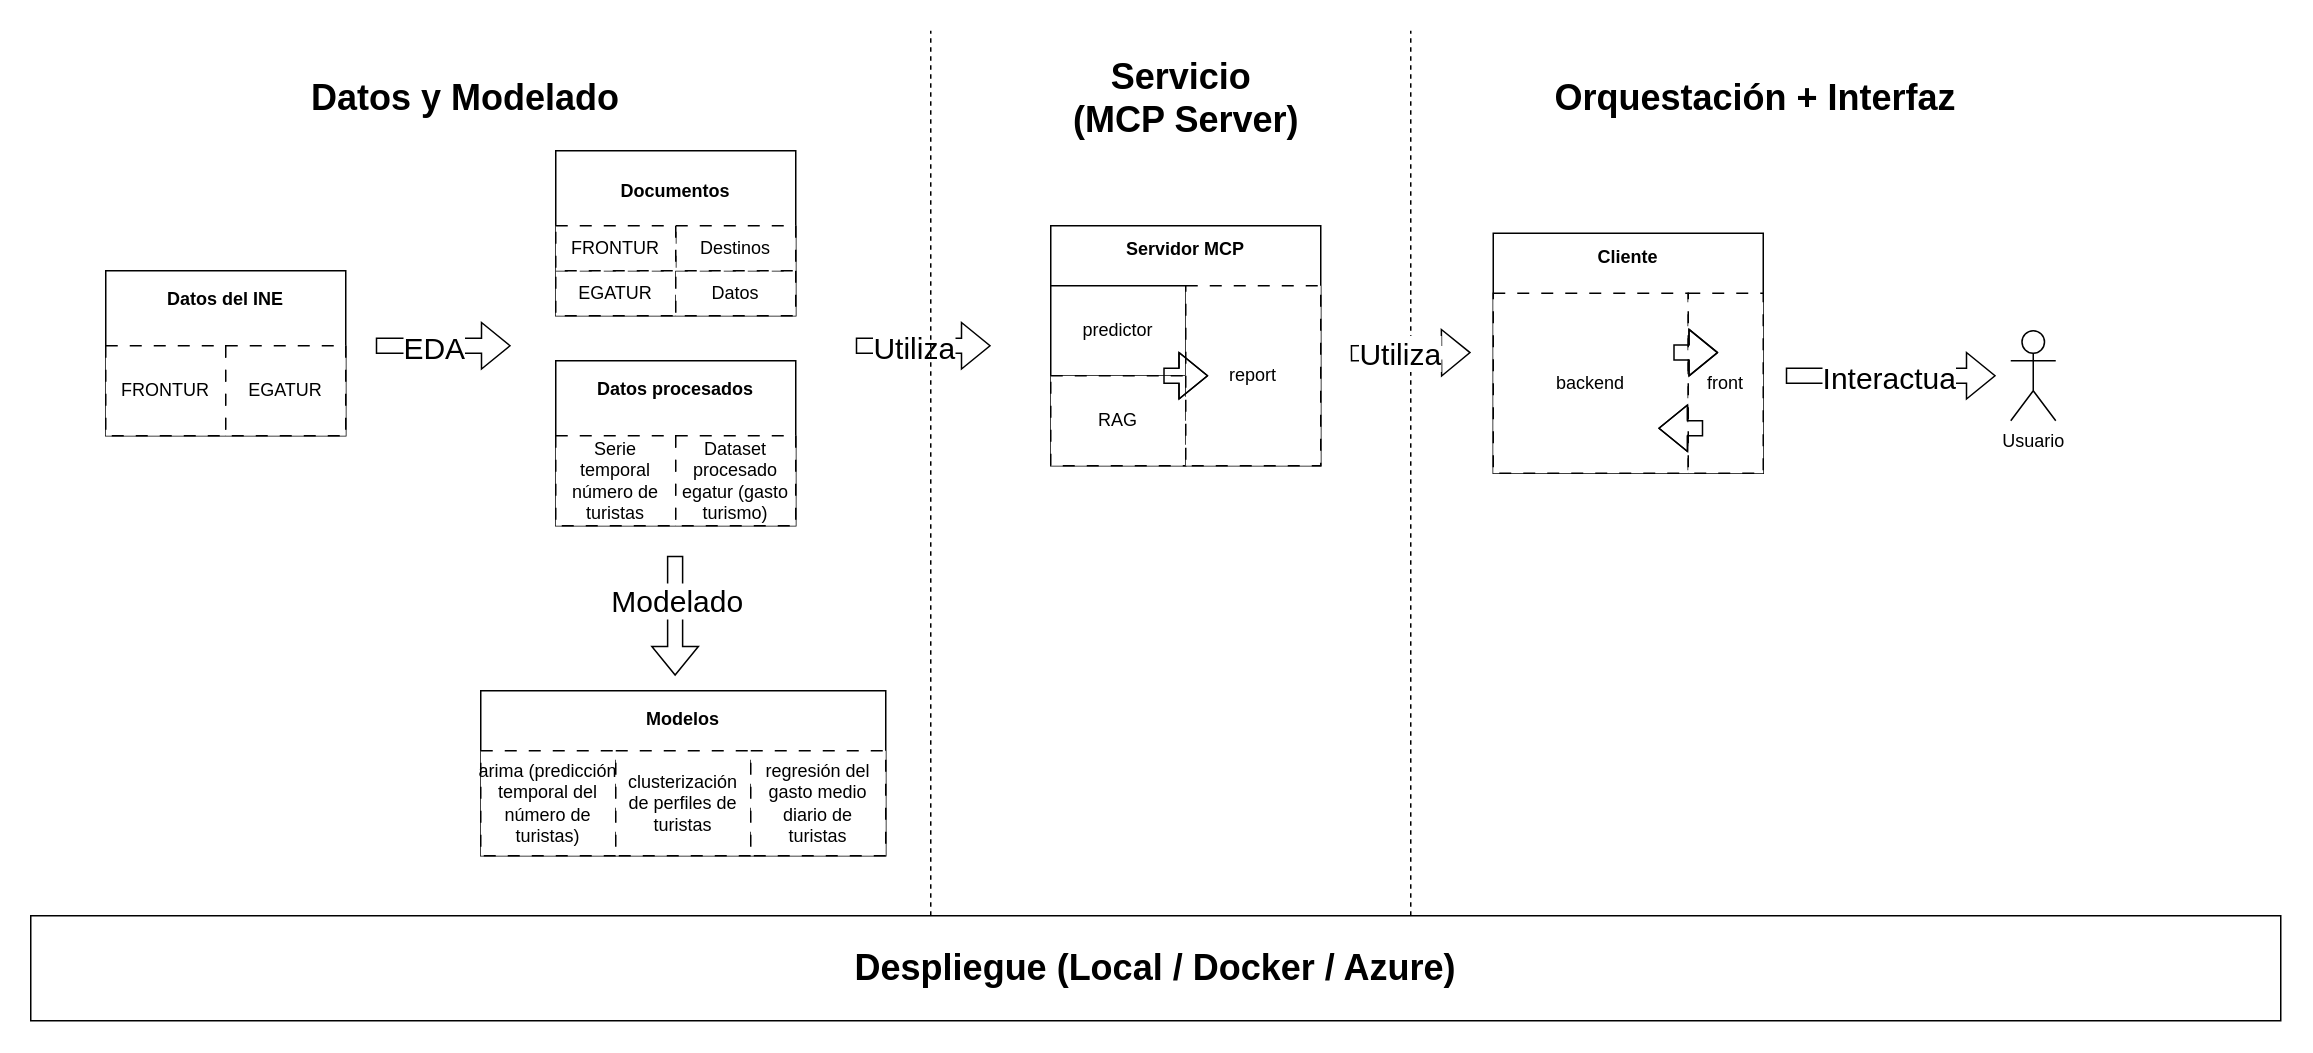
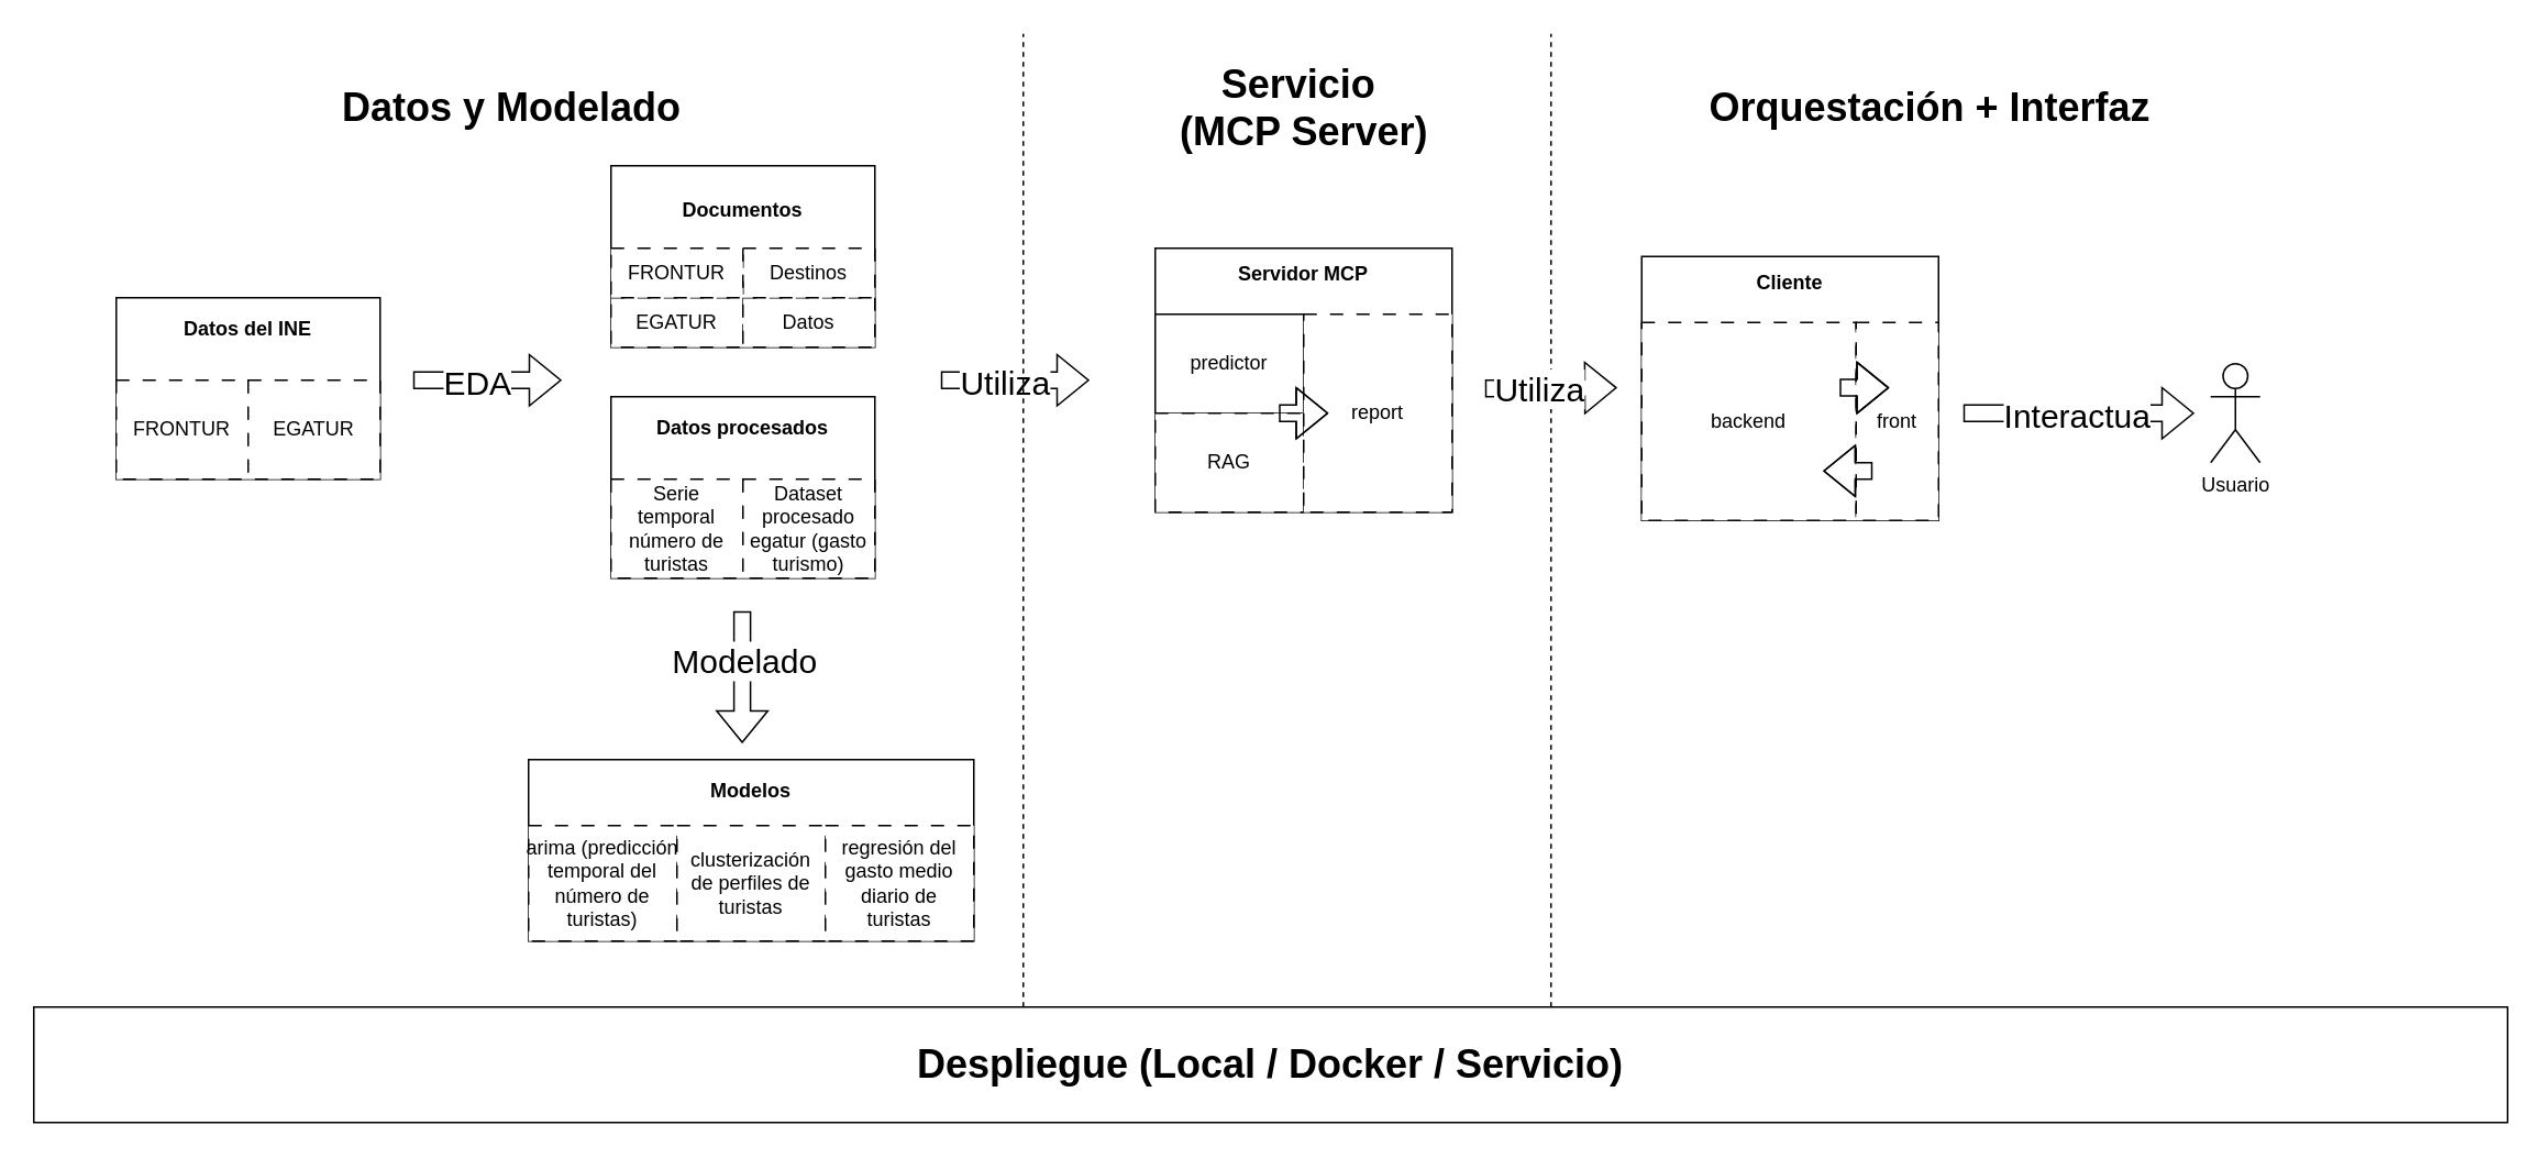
  <mxCell id="0" />
  <mxCell id="1" parent="0" />
  <mxCell id="2" value="" style="group" parent="1" vertex="1" connectable="0"><mxGeometry x="70" y="180" width="160" height="110" as="geometry" /></mxCell>
  <mxCell id="3" value="&lt;div&gt;&lt;b&gt;Datos del INE&lt;/b&gt;&lt;/div&gt;&lt;div&gt;&lt;b&gt;&lt;br&gt;&lt;/b&gt;&lt;/div&gt;&lt;div&gt;&lt;b&gt;&lt;br&gt;&lt;/b&gt;&lt;/div&gt;&lt;div&gt;&lt;b&gt;&lt;br&gt;&lt;/b&gt;&lt;/div&gt;&lt;div&gt;&lt;b&gt;&lt;br&gt;&lt;/b&gt;&lt;/div&gt;&lt;div&gt;&lt;b&gt;&lt;br&gt;&lt;/b&gt;&lt;/div&gt;" style="rounded=0;whiteSpace=wrap;html=1;" parent="2" vertex="1"><mxGeometry width="160" height="110" as="geometry" /></mxCell>
  <mxCell id="4" value="FRONTUR" style="rounded=0;whiteSpace=wrap;html=1;dashed=1;dashPattern=8 8;" parent="2" vertex="1"><mxGeometry y="50" width="80" height="60" as="geometry" /></mxCell>
  <mxCell id="5" value="EGATUR" style="rounded=0;whiteSpace=wrap;html=1;dashed=1;dashPattern=8 8;" parent="2" vertex="1"><mxGeometry x="80" y="50" width="80" height="60" as="geometry" /></mxCell>
  <mxCell id="6" value="" style="shape=flexArrow;endArrow=classic;html=1;rounded=0;" parent="1" edge="1"><mxGeometry width="50" height="50" relative="1" as="geometry"><mxPoint x="250" y="230" as="sourcePoint" /><mxPoint x="340" y="230" as="targetPoint" /></mxGeometry></mxCell>
  <mxCell id="7" value="EDA" style="edgeLabel;html=1;align=center;verticalAlign=middle;resizable=0;points=[];fontSize=20;" parent="6" vertex="1" connectable="0"><mxGeometry x="0.22" y="-4" relative="1" as="geometry"><mxPoint x="-17" y="-4" as="offset" /></mxGeometry></mxCell>
  <mxCell id="8" value="" style="group" parent="1" vertex="1" connectable="0"><mxGeometry x="370" y="240" width="160" height="110" as="geometry" /></mxCell>
  <mxCell id="9" value="&lt;div&gt;&lt;b&gt;Datos procesados&lt;/b&gt;&lt;/div&gt;&lt;div&gt;&lt;b&gt;&lt;br&gt;&lt;/b&gt;&lt;/div&gt;&lt;div&gt;&lt;b&gt;&lt;br&gt;&lt;/b&gt;&lt;/div&gt;&lt;div&gt;&lt;b&gt;&lt;br&gt;&lt;/b&gt;&lt;/div&gt;&lt;div&gt;&lt;b&gt;&lt;br&gt;&lt;/b&gt;&lt;/div&gt;&lt;div&gt;&lt;b&gt;&lt;br&gt;&lt;/b&gt;&lt;/div&gt;" style="rounded=0;whiteSpace=wrap;html=1;" parent="8" vertex="1"><mxGeometry width="160" height="110" as="geometry" /></mxCell>
  <mxCell id="10" value="Serie temporal número de turistas" style="rounded=0;whiteSpace=wrap;html=1;dashed=1;dashPattern=8 8;" parent="8" vertex="1"><mxGeometry y="50" width="80" height="60" as="geometry" /></mxCell>
  <mxCell id="11" value="Dataset procesado egatur (gasto turismo)" style="rounded=0;whiteSpace=wrap;html=1;dashed=1;dashPattern=8 8;" parent="8" vertex="1"><mxGeometry x="80" y="50" width="80" height="60" as="geometry" /></mxCell>
  <mxCell id="12" value="" style="group" parent="1" vertex="1" connectable="0"><mxGeometry x="320" y="460" width="270" height="110" as="geometry" /></mxCell>
  <mxCell id="13" value="&lt;div&gt;&lt;b&gt;Modelos&lt;/b&gt;&lt;/div&gt;&lt;div&gt;&lt;b&gt;&lt;br&gt;&lt;/b&gt;&lt;/div&gt;&lt;div&gt;&lt;b&gt;&lt;br&gt;&lt;/b&gt;&lt;/div&gt;&lt;div&gt;&lt;b&gt;&lt;br&gt;&lt;/b&gt;&lt;/div&gt;&lt;div&gt;&lt;b&gt;&lt;br&gt;&lt;/b&gt;&lt;/div&gt;&lt;div&gt;&lt;b&gt;&lt;br&gt;&lt;/b&gt;&lt;/div&gt;" style="rounded=0;whiteSpace=wrap;html=1;container=0;" parent="12" vertex="1"><mxGeometry width="270" height="110" as="geometry" /></mxCell>
  <mxCell id="14" value="&lt;div&gt;arima&amp;nbsp;(predicción temporal del número de turistas)&lt;/div&gt;" style="rounded=0;whiteSpace=wrap;html=1;container=0;dashed=1;dashPattern=8 8;" parent="12" vertex="1"><mxGeometry y="40" width="90" height="70" as="geometry" /></mxCell>
  <mxCell id="15" value="clusterización de perfiles de turistas" style="rounded=0;whiteSpace=wrap;html=1;container=0;dashed=1;dashPattern=8 8;" parent="12" vertex="1"><mxGeometry x="90" y="40" width="90" height="70" as="geometry" /></mxCell>
  <mxCell id="16" value="regresión del gasto medio diario de turistas" style="rounded=0;whiteSpace=wrap;html=1;container=0;dashed=1;dashPattern=8 8;" parent="12" vertex="1"><mxGeometry x="180" y="40" width="90" height="70" as="geometry" /></mxCell>
  <mxCell id="17" value="" style="shape=flexArrow;endArrow=classic;html=1;rounded=0;" parent="1" edge="1"><mxGeometry width="50" height="50" relative="1" as="geometry"><mxPoint x="449.58" y="370" as="sourcePoint" /><mxPoint x="449.58" y="450" as="targetPoint" /></mxGeometry></mxCell>
  <mxCell id="18" value="Modelado" style="edgeLabel;html=1;align=center;verticalAlign=middle;resizable=0;points=[];fontSize=20;" parent="17" vertex="1" connectable="0"><mxGeometry x="0.22" y="-4" relative="1" as="geometry"><mxPoint x="5" y="-20" as="offset" /></mxGeometry></mxCell>
  <mxCell id="19" value="Usuario" style="shape=umlActor;verticalLabelPosition=bottom;verticalAlign=top;html=1;outlineConnect=0;" parent="1" vertex="1"><mxGeometry x="1340" y="220" width="30" height="60" as="geometry" /></mxCell>
  <mxCell id="20" value="" style="group" parent="1" vertex="1" connectable="0"><mxGeometry x="700" y="150" width="180" height="160" as="geometry" /></mxCell>
  <mxCell id="21" value="&lt;div&gt;&lt;b&gt;Servidor MCP&lt;/b&gt;&lt;/div&gt;&lt;div&gt;&lt;b&gt;&lt;br&gt;&lt;/b&gt;&lt;/div&gt;&lt;div&gt;&lt;b&gt;&lt;br&gt;&lt;/b&gt;&lt;/div&gt;&lt;div&gt;&lt;b&gt;&lt;br&gt;&lt;/b&gt;&lt;/div&gt;&lt;div&gt;&lt;b&gt;&lt;br&gt;&lt;/b&gt;&lt;/div&gt;&lt;div&gt;&lt;b&gt;&lt;br&gt;&lt;/b&gt;&lt;/div&gt;&lt;div&gt;&lt;b&gt;&lt;br&gt;&lt;/b&gt;&lt;/div&gt;&lt;div&gt;&lt;b&gt;&lt;br&gt;&lt;/b&gt;&lt;/div&gt;&lt;div&gt;&lt;b&gt;&lt;br&gt;&lt;/b&gt;&lt;/div&gt;&lt;div&gt;&lt;b&gt;&lt;br&gt;&lt;/b&gt;&lt;/div&gt;" style="rounded=0;whiteSpace=wrap;html=1;container=0;" parent="20" vertex="1"><mxGeometry width="180" height="160" as="geometry" /></mxCell>
  <mxCell id="22" value="predictor" style="rounded=0;whiteSpace=wrap;html=1;container=0;dashed=0;dashPattern=8 8;" parent="20" vertex="1"><mxGeometry y="40" width="90" height="60" as="geometry" /></mxCell>
  <mxCell id="23" value="RAG" style="rounded=0;whiteSpace=wrap;html=1;container=0;dashed=1;dashPattern=8 8;" parent="20" vertex="1"><mxGeometry y="100" width="90" height="60" as="geometry" /></mxCell>
  <mxCell id="24" value="report" style="rounded=0;whiteSpace=wrap;html=1;container=0;dashed=1;dashPattern=8 8;" parent="20" vertex="1"><mxGeometry x="90" y="40" width="90" height="120" as="geometry" /></mxCell>
  <mxCell id="25" value="" style="shape=flexArrow;endArrow=classic;html=1;rounded=0;" parent="20" edge="1"><mxGeometry width="50" height="50" relative="1" as="geometry"><mxPoint x="75" y="100" as="sourcePoint" /><mxPoint x="105" y="100" as="targetPoint" /><Array as="points"><mxPoint x="85" y="100" /></Array></mxGeometry></mxCell>
  <mxCell id="26" value="" style="group" parent="1" vertex="1" connectable="0"><mxGeometry x="995" y="155" width="180" height="160" as="geometry" /></mxCell>
  <mxCell id="27" value="&lt;div&gt;&lt;b&gt;Cliente&lt;/b&gt;&lt;/div&gt;&lt;div&gt;&lt;b&gt;&lt;br&gt;&lt;/b&gt;&lt;/div&gt;&lt;div&gt;&lt;b&gt;&lt;br&gt;&lt;/b&gt;&lt;/div&gt;&lt;div&gt;&lt;b&gt;&lt;br&gt;&lt;/b&gt;&lt;/div&gt;&lt;div&gt;&lt;b&gt;&lt;br&gt;&lt;/b&gt;&lt;/div&gt;&lt;div&gt;&lt;b&gt;&lt;br&gt;&lt;/b&gt;&lt;/div&gt;&lt;div&gt;&lt;b&gt;&lt;br&gt;&lt;/b&gt;&lt;/div&gt;&lt;div&gt;&lt;b&gt;&lt;br&gt;&lt;/b&gt;&lt;/div&gt;&lt;div&gt;&lt;b&gt;&lt;br&gt;&lt;/b&gt;&lt;/div&gt;&lt;div&gt;&lt;b&gt;&lt;br&gt;&lt;/b&gt;&lt;/div&gt;" style="rounded=0;whiteSpace=wrap;html=1;container=0;" parent="26" vertex="1"><mxGeometry width="180" height="160" as="geometry" /></mxCell>
  <mxCell id="28" value="&lt;div&gt;backend&lt;/div&gt;" style="rounded=0;whiteSpace=wrap;html=1;container=0;dashed=1;dashPattern=8 8;" parent="26" vertex="1"><mxGeometry y="40" width="130" height="120" as="geometry" /></mxCell>
  <mxCell id="29" value="front" style="rounded=0;whiteSpace=wrap;html=1;container=0;dashed=1;dashPattern=8 8;" parent="26" vertex="1"><mxGeometry x="130" y="40" width="50" height="120" as="geometry" /></mxCell>
  <mxCell id="30" value="" style="shape=flexArrow;endArrow=classic;html=1;rounded=0;" parent="26" edge="1"><mxGeometry width="50" height="50" relative="1" as="geometry"><mxPoint x="120" y="79.58" as="sourcePoint" /><mxPoint x="150" y="79.58" as="targetPoint" /><Array as="points"><mxPoint x="130" y="79.58" /></Array></mxGeometry></mxCell>
  <mxCell id="31" value="" style="shape=flexArrow;endArrow=classic;html=1;rounded=0;" parent="26" edge="1"><mxGeometry width="50" height="50" relative="1" as="geometry"><mxPoint x="140" y="130" as="sourcePoint" /><mxPoint x="110" y="130" as="targetPoint" /><Array as="points"><mxPoint x="90" y="130" /></Array></mxGeometry></mxCell>
  <mxCell id="32" value="&lt;font style=&quot;font-size: 24px;&quot;&gt;&lt;strong data-end=&quot;576&quot; data-start=&quot;556&quot;&gt;Datos y Modelado&lt;/strong&gt;&lt;/font&gt;" style="text;html=1;align=center;verticalAlign=middle;whiteSpace=wrap;rounded=0;" parent="1" vertex="1"><mxGeometry x="190" y="50" width="240" height="30" as="geometry" /></mxCell>
  <mxCell id="33" value="" style="group" parent="1" vertex="1" connectable="0"><mxGeometry x="370" y="100" width="160" height="110" as="geometry" /></mxCell>
  <mxCell id="34" value="&lt;div&gt;&lt;b&gt;Documentos&lt;/b&gt;&lt;/div&gt;&lt;div&gt;&lt;br&gt;&lt;/div&gt;&lt;div&gt;&lt;br&gt;&lt;/div&gt;&lt;div&gt;&lt;br&gt;&lt;/div&gt;&lt;div&gt;&lt;br&gt;&lt;/div&gt;" style="rounded=0;whiteSpace=wrap;html=1;container=0;" parent="33" vertex="1"><mxGeometry width="160" height="110" as="geometry" /></mxCell>
  <mxCell id="35" value="EGATUR" style="rounded=0;whiteSpace=wrap;html=1;dashed=1;dashPattern=8 8;container=0;" parent="33" vertex="1"><mxGeometry y="80" width="80" height="30" as="geometry" /></mxCell>
  <mxCell id="36" value="Datos" style="rounded=0;whiteSpace=wrap;html=1;dashed=1;dashPattern=8 8;container=0;" parent="33" vertex="1"><mxGeometry x="80" y="80" width="80" height="30" as="geometry" /></mxCell>
  <mxCell id="37" value="Destinos" style="rounded=0;whiteSpace=wrap;html=1;dashed=1;dashPattern=8 8;container=0;" parent="33" vertex="1"><mxGeometry x="80" y="50" width="80" height="30" as="geometry" /></mxCell>
  <mxCell id="38" value="FRONTUR" style="rounded=0;whiteSpace=wrap;html=1;dashed=1;dashPattern=8 8;container=0;" parent="33" vertex="1"><mxGeometry y="50" width="80" height="30" as="geometry" /></mxCell>
  <mxCell id="39" value="" style="shape=flexArrow;endArrow=classic;html=1;rounded=0;" parent="1" edge="1"><mxGeometry width="50" height="50" relative="1" as="geometry"><mxPoint x="570" y="230" as="sourcePoint" /><mxPoint x="660" y="230" as="targetPoint" /></mxGeometry></mxCell>
  <mxCell id="40" value="Utiliza" style="edgeLabel;html=1;align=center;verticalAlign=middle;resizable=0;points=[];fontSize=20;" parent="39" vertex="1" connectable="0"><mxGeometry x="0.22" y="-4" relative="1" as="geometry"><mxPoint x="-17" y="-4" as="offset" /></mxGeometry></mxCell>
  <mxCell id="41" value="" style="endArrow=none;dashed=1;html=1;rounded=0;" parent="1" edge="1"><mxGeometry width="50" height="50" relative="1" as="geometry"><mxPoint x="620" y="610" as="sourcePoint" /><mxPoint x="620" y="20" as="targetPoint" /></mxGeometry></mxCell>
  <mxCell id="42" value="" style="endArrow=none;dashed=1;html=1;rounded=0;" parent="1" edge="1"><mxGeometry width="50" height="50" relative="1" as="geometry"><mxPoint x="940" y="610" as="sourcePoint" /><mxPoint x="940" y="20" as="targetPoint" /></mxGeometry></mxCell>
  <mxCell id="43" value="&lt;div&gt;&lt;b&gt;Servicio&lt;/b&gt;&amp;nbsp;&lt;/div&gt;&lt;div&gt;&lt;b&gt;(MCP Server)&lt;/b&gt;&lt;/div&gt;" style="text;html=1;align=center;verticalAlign=middle;whiteSpace=wrap;rounded=0;fontSize=24;" parent="1" vertex="1"><mxGeometry x="692.5" y="50" width="195" height="30" as="geometry" /></mxCell>
  <mxCell id="44" value="&lt;b&gt;Orquestación + Interfaz&lt;/b&gt;" style="text;html=1;align=center;verticalAlign=middle;whiteSpace=wrap;rounded=0;fontSize=24;" parent="1" vertex="1"><mxGeometry x="1030" y="50" width="280" height="30" as="geometry" /></mxCell>
  <mxCell id="45" value="" style="shape=flexArrow;endArrow=classic;html=1;rounded=0;" parent="1" edge="1"><mxGeometry width="50" height="50" relative="1" as="geometry"><mxPoint x="900" y="235" as="sourcePoint" /><mxPoint x="980" y="234.58" as="targetPoint" /></mxGeometry></mxCell>
  <mxCell id="46" value="Utiliza" style="edgeLabel;html=1;align=center;verticalAlign=middle;resizable=0;points=[];fontSize=20;" parent="45" vertex="1" connectable="0"><mxGeometry x="0.22" y="-4" relative="1" as="geometry"><mxPoint x="-17" y="-4" as="offset" /></mxGeometry></mxCell>
  <mxCell id="47" value="" style="shape=flexArrow;endArrow=classic;html=1;rounded=0;" parent="1" edge="1"><mxGeometry width="50" height="50" relative="1" as="geometry"><mxPoint x="1190" y="250" as="sourcePoint" /><mxPoint x="1330" y="250" as="targetPoint" /></mxGeometry></mxCell>
  <mxCell id="48" value="Interactua" style="edgeLabel;html=1;align=center;verticalAlign=middle;resizable=0;points=[];fontSize=20;" parent="47" vertex="1" connectable="0"><mxGeometry x="0.22" y="-4" relative="1" as="geometry"><mxPoint x="-17" y="-4" as="offset" /></mxGeometry></mxCell>
- <mxCell id="49" value="&lt;font style=&quot;font-size: 24px;&quot;&gt;&lt;strong data-end=&quot;1058&quot; data-start=&quot;1027&quot;&gt;Despliegue (Local / Docker / Azure)&lt;/strong&gt;&lt;/font&gt;" style="rounded=0;whiteSpace=wrap;html=1;" vertex="1" parent="1"><mxGeometry y="610" width="1500" height="70" as="geometry" x="20" /></mxCell>
+ <mxCell id="49" value="&lt;font style=&quot;font-size: 24px;&quot;&gt;&lt;strong data-end=&quot;1058&quot; data-start=&quot;1027&quot;&gt;Despliegue (Local / Docker / Servicio)&lt;/strong&gt;&lt;/font&gt;" style="rounded=0;whiteSpace=wrap;html=1;" vertex="1" parent="1"><mxGeometry y="610" width="1500" height="70" as="geometry" x="20" /></mxCell>
